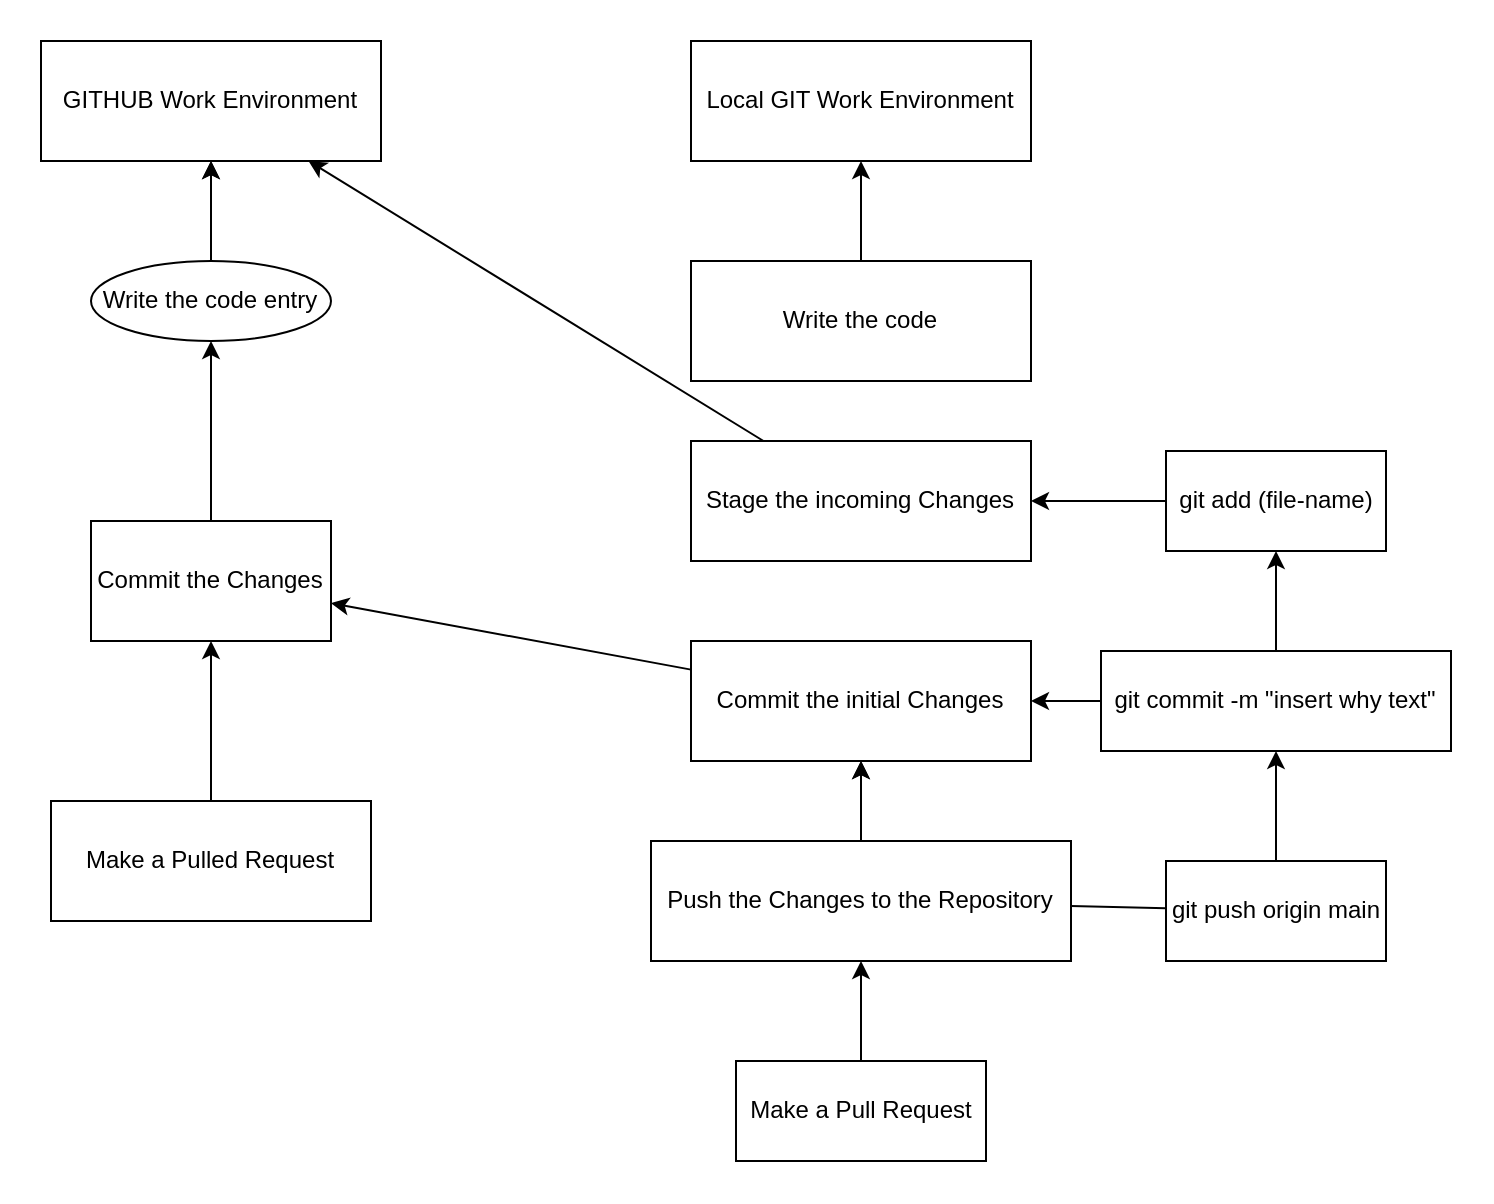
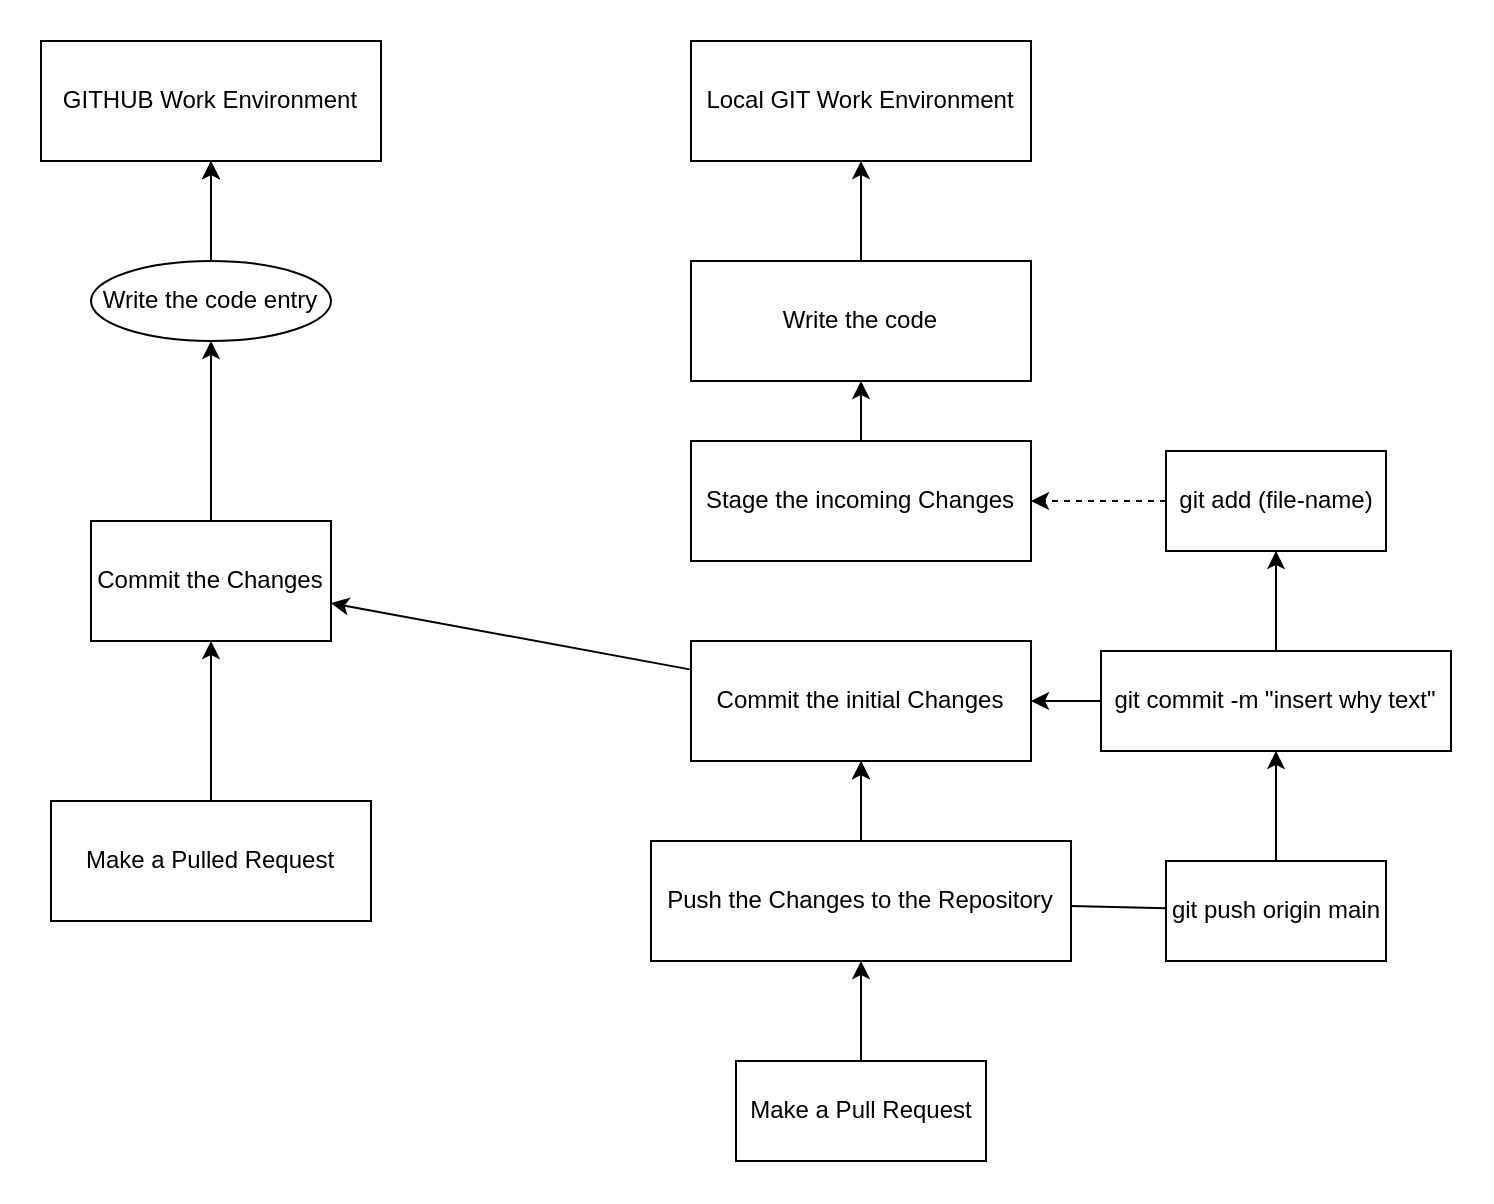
  <mxCell id="0" />
  <mxCell id="1" parent="0" />
  <mxCell id="2" value="" style="edgeStyle=none;html=1;" edge="1" parent="1" source="4" target="9"><mxGeometry relative="1" as="geometry" /></mxCell>
  <mxCell id="3" value="" style="edgeStyle=none;html=1;" edge="1" parent="1" source="4" target="9"><mxGeometry relative="1" as="geometry" /></mxCell>
  <mxCell id="4" value="Write the code entry" style="ellipse;whiteSpace=wrap;html=1;" vertex="1" parent="1"><mxGeometry x="45" y="130" width="120" height="40" as="geometry" /></mxCell>
  <mxCell id="5" value="" style="edgeStyle=none;html=1;" edge="1" parent="1" source="6" target="4"><mxGeometry relative="1" as="geometry" /></mxCell>
  <mxCell id="6" value="&lt;span style=&quot;text-align: left;&quot;&gt;Commit the Changes&lt;/span&gt;" style="whiteSpace=wrap;html=1;" vertex="1" parent="1"><mxGeometry x="45" y="260" width="120" height="60" as="geometry" /></mxCell>
  <mxCell id="7" value="" style="edgeStyle=none;html=1;" edge="1" parent="1" source="8" target="6"><mxGeometry relative="1" as="geometry" /></mxCell>
  <mxCell id="8" value="&lt;div style=&quot;text-align: left;&quot;&gt;&lt;span style=&quot;background-color: initial;&quot;&gt;Make a Pulled Request&lt;/span&gt;&lt;/div&gt;" style="whiteSpace=wrap;html=1;" vertex="1" parent="1"><mxGeometry x="25" y="400" width="160" height="60" as="geometry" /></mxCell>
  <mxCell id="9" value="&lt;span style=&quot;text-align: left;&quot;&gt;GITHUB Work Environment&lt;/span&gt;" style="whiteSpace=wrap;html=1;" vertex="1" parent="1"><mxGeometry x="20" width="170" height="60" as="geometry" y="20" /></mxCell>
  <mxCell id="10" value="&lt;div style=&quot;text-align: left;&quot;&gt;&lt;span style=&quot;background-color: initial;&quot;&gt;Local GIT Work Environment&lt;/span&gt;&lt;/div&gt;" style="whiteSpace=wrap;html=1;" vertex="1" parent="1"><mxGeometry x="345" width="170" height="60" as="geometry" y="20" /></mxCell>
  <mxCell id="11" value="" style="edgeStyle=none;html=1;" edge="1" parent="1" source="12" target="10"><mxGeometry relative="1" as="geometry" /></mxCell>
  <mxCell id="12" value="&lt;div style=&quot;text-align: left;&quot;&gt;Write the code&lt;/div&gt;" style="whiteSpace=wrap;html=1;" vertex="1" parent="1"><mxGeometry x="345" y="130" width="170" height="60" as="geometry" /></mxCell>
- <mxCell id="13" value="" style="edgeStyle=none;html=1;" edge="1" parent="1" source="14" target="9"><mxGeometry relative="1" as="geometry" /></mxCell>
+ <mxCell id="13" value="" style="edgeStyle=none;html=1;" edge="1" parent="1" source="14" target="12"><mxGeometry relative="1" as="geometry" /></mxCell>
  <mxCell id="14" value="&lt;div style=&quot;text-align: left;&quot;&gt;Stage the incoming Changes&lt;/div&gt;" style="whiteSpace=wrap;html=1;" vertex="1" parent="1"><mxGeometry x="345" y="220" width="170" height="60" as="geometry" /></mxCell>
  <mxCell id="15" value="" style="edgeStyle=none;html=1;" edge="1" parent="1" source="16" target="6"><mxGeometry relative="1" as="geometry" /></mxCell>
  <mxCell id="16" value="&lt;div style=&quot;text-align: left;&quot;&gt;Commit the initial Changes&lt;/div&gt;" style="whiteSpace=wrap;html=1;" vertex="1" parent="1"><mxGeometry x="345" y="320" width="170" height="60" as="geometry" /></mxCell>
  <mxCell id="17" value="" style="edgeStyle=none;html=1;" edge="1" parent="1" source="19" target="16"><mxGeometry relative="1" as="geometry" /></mxCell>
  <mxCell id="18" value="" style="edgeStyle=none;html=1;" edge="1" parent="1" source="19" target="16"><mxGeometry relative="1" as="geometry" /></mxCell>
  <mxCell id="19" value="&lt;div style=&quot;text-align: left;&quot;&gt;&lt;span style=&quot;background-color: initial;&quot;&gt;Push the Changes to the Repository&lt;/span&gt;&lt;/div&gt;" style="whiteSpace=wrap;html=1;" vertex="1" parent="1"><mxGeometry x="325" y="420" width="210" height="60" as="geometry" /></mxCell>
- <mxCell id="20" value="" style="edgeStyle=none;html=1;" edge="1" parent="1" source="21" target="14"><mxGeometry relative="1" as="geometry" /></mxCell>
+ <mxCell id="20" value="" style="edgeStyle=none;html=1;dashed=1;" edge="1" parent="1" source="21" target="14"><mxGeometry relative="1" as="geometry" /></mxCell>
  <mxCell id="21" value="&lt;div style=&quot;text-align: left;&quot;&gt;git add (file-name)&lt;/div&gt;" style="whiteSpace=wrap;html=1;" vertex="1" parent="1"><mxGeometry x="582.5" y="225" width="110" height="50" as="geometry" /></mxCell>
  <mxCell id="22" value="" style="edgeStyle=none;html=1;" edge="1" parent="1" source="24" target="16"><mxGeometry relative="1" as="geometry" /></mxCell>
  <mxCell id="23" value="" style="edgeStyle=none;html=1;" edge="1" parent="1" source="24" target="21"><mxGeometry relative="1" as="geometry" /></mxCell>
  <mxCell id="24" value="&lt;div style=&quot;text-align: left;&quot;&gt;&lt;div style=&quot;line-height: 19px;&quot;&gt;git commit -m &quot;insert why text&quot;&lt;/div&gt;&lt;/div&gt;" style="whiteSpace=wrap;html=1;" vertex="1" parent="1"><mxGeometry x="550" y="325" width="175" height="50" as="geometry" /></mxCell>
  <mxCell id="25" value="" style="edgeStyle=none;html=1;endArrow=none;" edge="1" parent="1" source="27" target="19"><mxGeometry relative="1" as="geometry" /></mxCell>
  <mxCell id="26" value="" style="edgeStyle=none;html=1;" edge="1" parent="1" source="27" target="24"><mxGeometry relative="1" as="geometry" /></mxCell>
  <mxCell id="27" value="&lt;div style=&quot;text-align: left;&quot;&gt;git push origin main&lt;/div&gt;" style="whiteSpace=wrap;html=1;" vertex="1" parent="1"><mxGeometry x="582.5" y="430" width="110" height="50" as="geometry" /></mxCell>
  <mxCell id="28" value="" style="edgeStyle=none;html=1;" edge="1" parent="1" source="29" target="19"><mxGeometry relative="1" as="geometry" /></mxCell>
  <mxCell id="29" value="&lt;div style=&quot;text-align: left;&quot;&gt;Make a Pull Request&lt;/div&gt;" style="whiteSpace=wrap;html=1;" vertex="1" parent="1"><mxGeometry x="367.5" y="530" width="125" height="50" as="geometry" /></mxCell>
